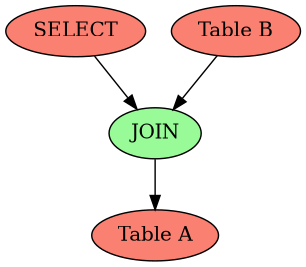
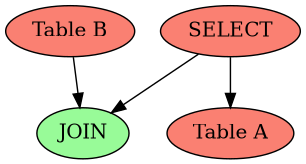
  digraph {
    node [fillcolor=salmon style=filled]
    n1 [label=SELECT]
    n2 [fillcolor=palegreen label=JOIN]
    n3 [label="Table A"]
    n4 [label="Table B"]
    n1 -> n2
-   n2 -> n3
+   n1 -> n3
    n4 -> n2
  }
